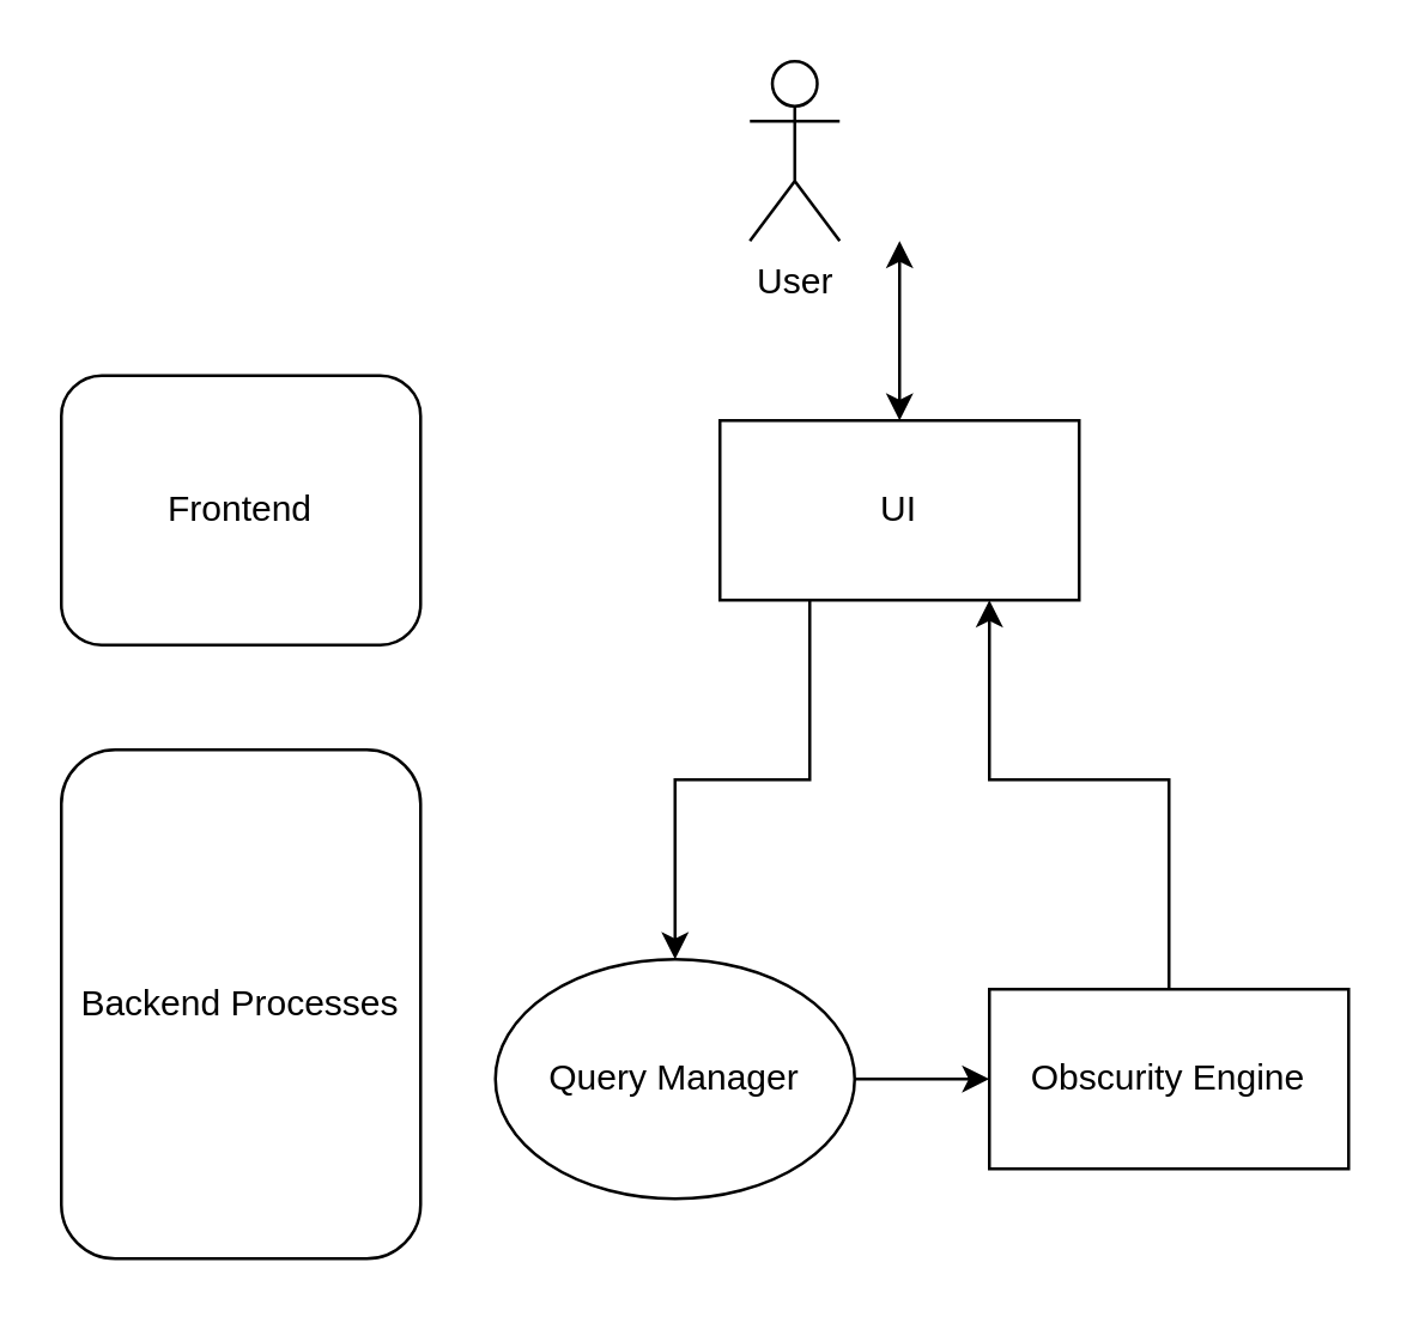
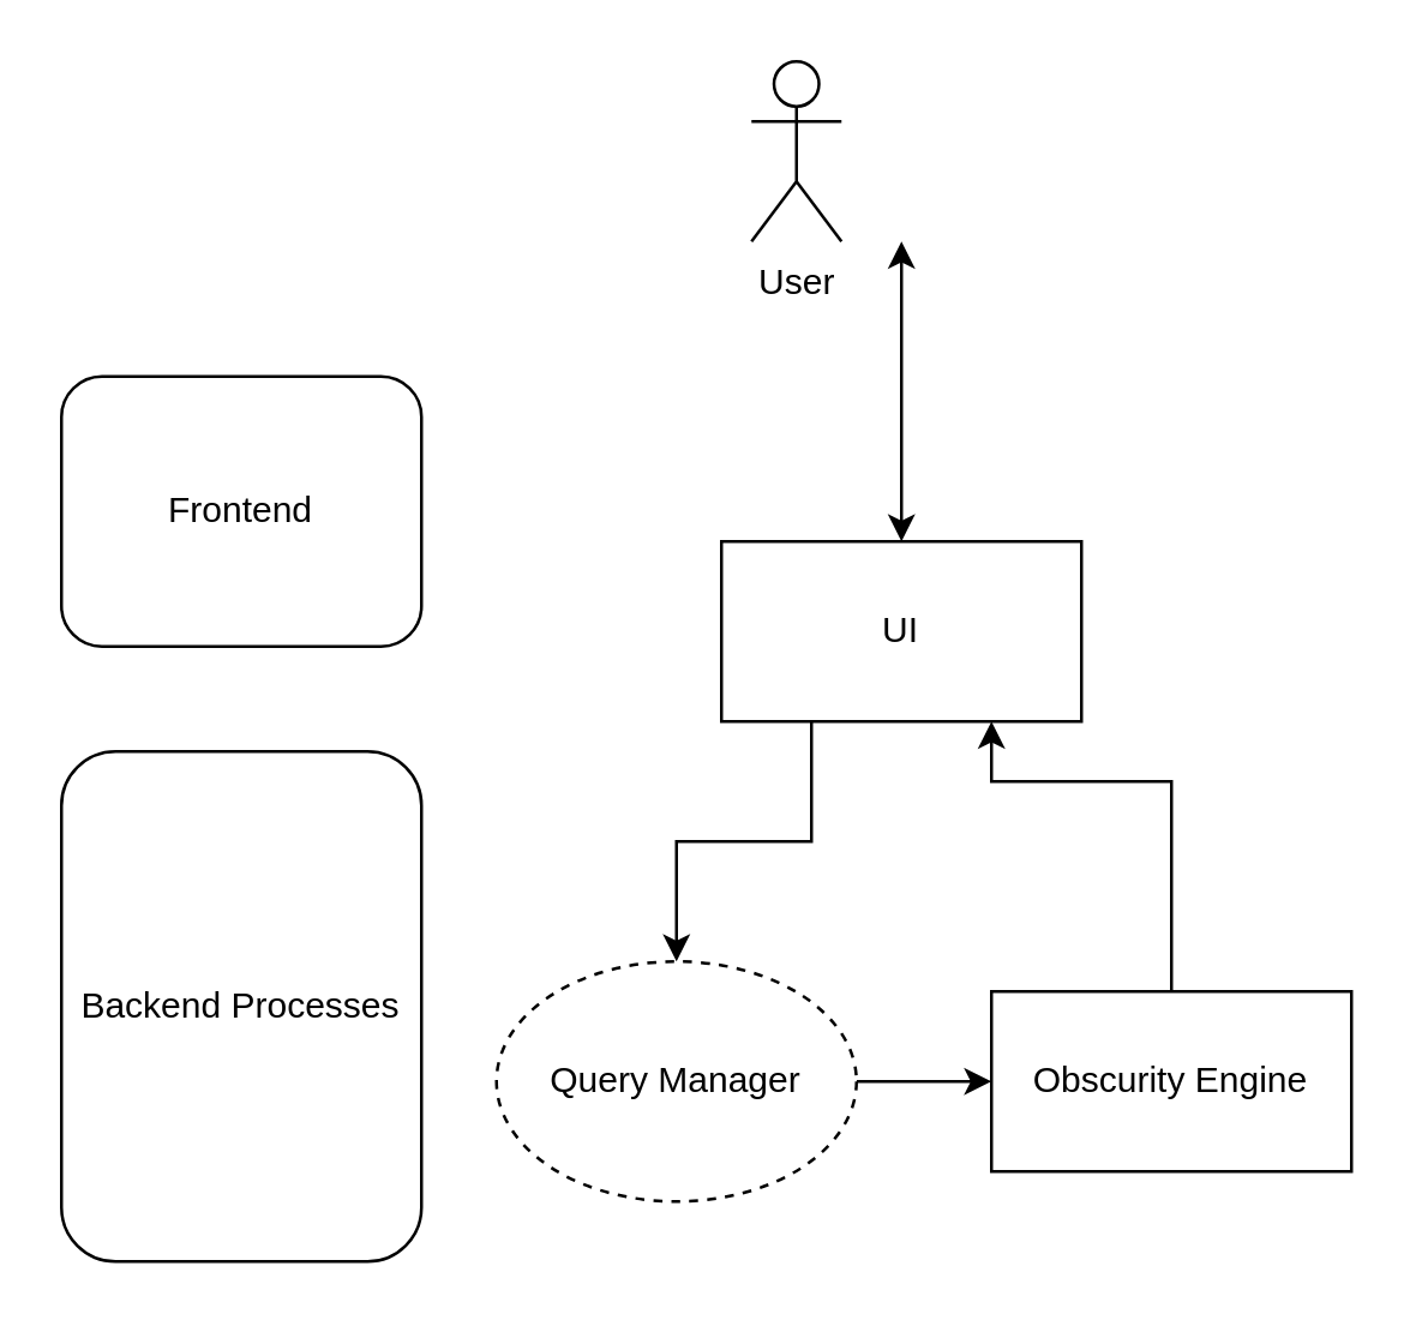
  <mxCell id="0" />
  <mxCell id="1" parent="0" />
  <mxCell id="2" value="User&lt;div&gt;&lt;br&gt;&lt;/div&gt;" style="shape=umlActor;verticalLabelPosition=bottom;verticalAlign=top;html=1;outlineConnect=0;" parent="1" vertex="1"><mxGeometry x="250" y="20" width="30" height="60" as="geometry" /></mxCell>
  <mxCell id="3" style="edgeStyle=orthogonalEdgeStyle;rounded=0;orthogonalLoop=1;jettySize=auto;html=1;entryX=0;entryY=0.5;entryDx=0;entryDy=0;" edge="1" parent="1" source="4" target="6"><mxGeometry relative="1" as="geometry" /></mxCell>
- <mxCell id="4" value="Query Manager" style="ellipse;whiteSpace=wrap;html=1;" parent="1" vertex="1"><mxGeometry x="165" y="320" width="120" height="80" as="geometry" /></mxCell>
+ <mxCell id="4" value="Query Manager" style="ellipse;whiteSpace=wrap;html=1;dashed=1;" parent="1" vertex="1"><mxGeometry x="165" y="320" width="120" height="80" as="geometry" /></mxCell>
  <mxCell id="5" style="edgeStyle=orthogonalEdgeStyle;rounded=0;orthogonalLoop=1;jettySize=auto;html=1;entryX=0.75;entryY=1;entryDx=0;entryDy=0;" edge="1" parent="1" source="6" target="11"><mxGeometry relative="1" as="geometry"><Array as="points"><mxPoint x="390" y="260" /><mxPoint x="330" y="260" /></Array></mxGeometry></mxCell>
  <mxCell id="6" value="Obscurity Engine" style="rounded=0;whiteSpace=wrap;html=1;" parent="1" vertex="1"><mxGeometry x="330" y="330" width="120" height="60" as="geometry" /></mxCell>
  <mxCell id="7" value="" style="edgeStyle=orthogonalEdgeStyle;rounded=0;orthogonalLoop=1;jettySize=auto;html=1;exitX=0.5;exitY=0;exitDx=0;exitDy=0;startArrow=classic;entryX=0.25;entryY=1;entryDx=0;entryDy=0;endArrow=none;" parent="1" source="4" target="11" edge="1"><mxGeometry relative="1" as="geometry"><mxPoint x="300" y="320" as="sourcePoint" /><mxPoint x="300" y="200" as="targetPoint" /></mxGeometry></mxCell>
  <mxCell id="8" value="Backend Processes" style="rounded=1;whiteSpace=wrap;html=1;" parent="1" vertex="1"><mxGeometry x="20" y="250" width="120" height="170" as="geometry" /></mxCell>
  <mxCell id="9" value="Frontend" style="rounded=1;whiteSpace=wrap;html=1;" parent="1" vertex="1"><mxGeometry x="20" y="125" width="120" height="90" as="geometry" /></mxCell>
  <mxCell id="10" style="edgeStyle=orthogonalEdgeStyle;rounded=0;orthogonalLoop=1;jettySize=auto;html=1;startArrow=classic;" edge="1" parent="1" source="11"><mxGeometry relative="1" as="geometry"><mxPoint x="300" y="80" as="targetPoint" /></mxGeometry></mxCell>
- <mxCell id="11" value="UI" style="rounded=0;whiteSpace=wrap;html=1;" vertex="1" parent="1"><mxGeometry x="240" y="140" width="120" height="60" as="geometry" /></mxCell>
+ <mxCell id="11" value="UI" style="rounded=0;whiteSpace=wrap;html=1;" vertex="1" parent="1"><mxGeometry x="240" y="180" width="120" height="60" as="geometry" /></mxCell>
